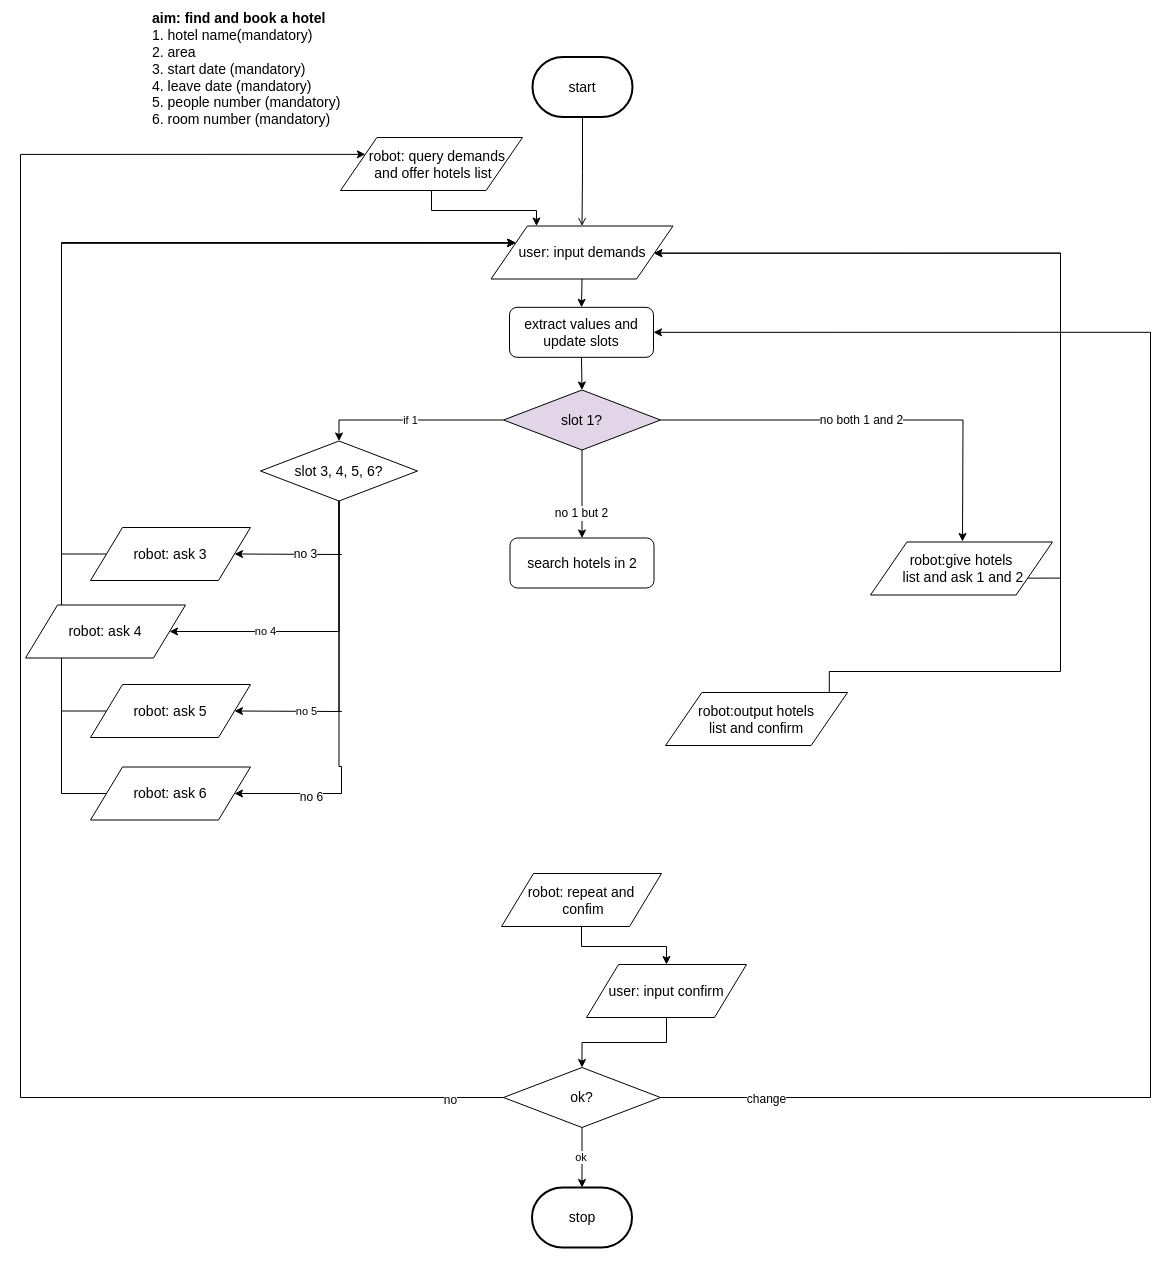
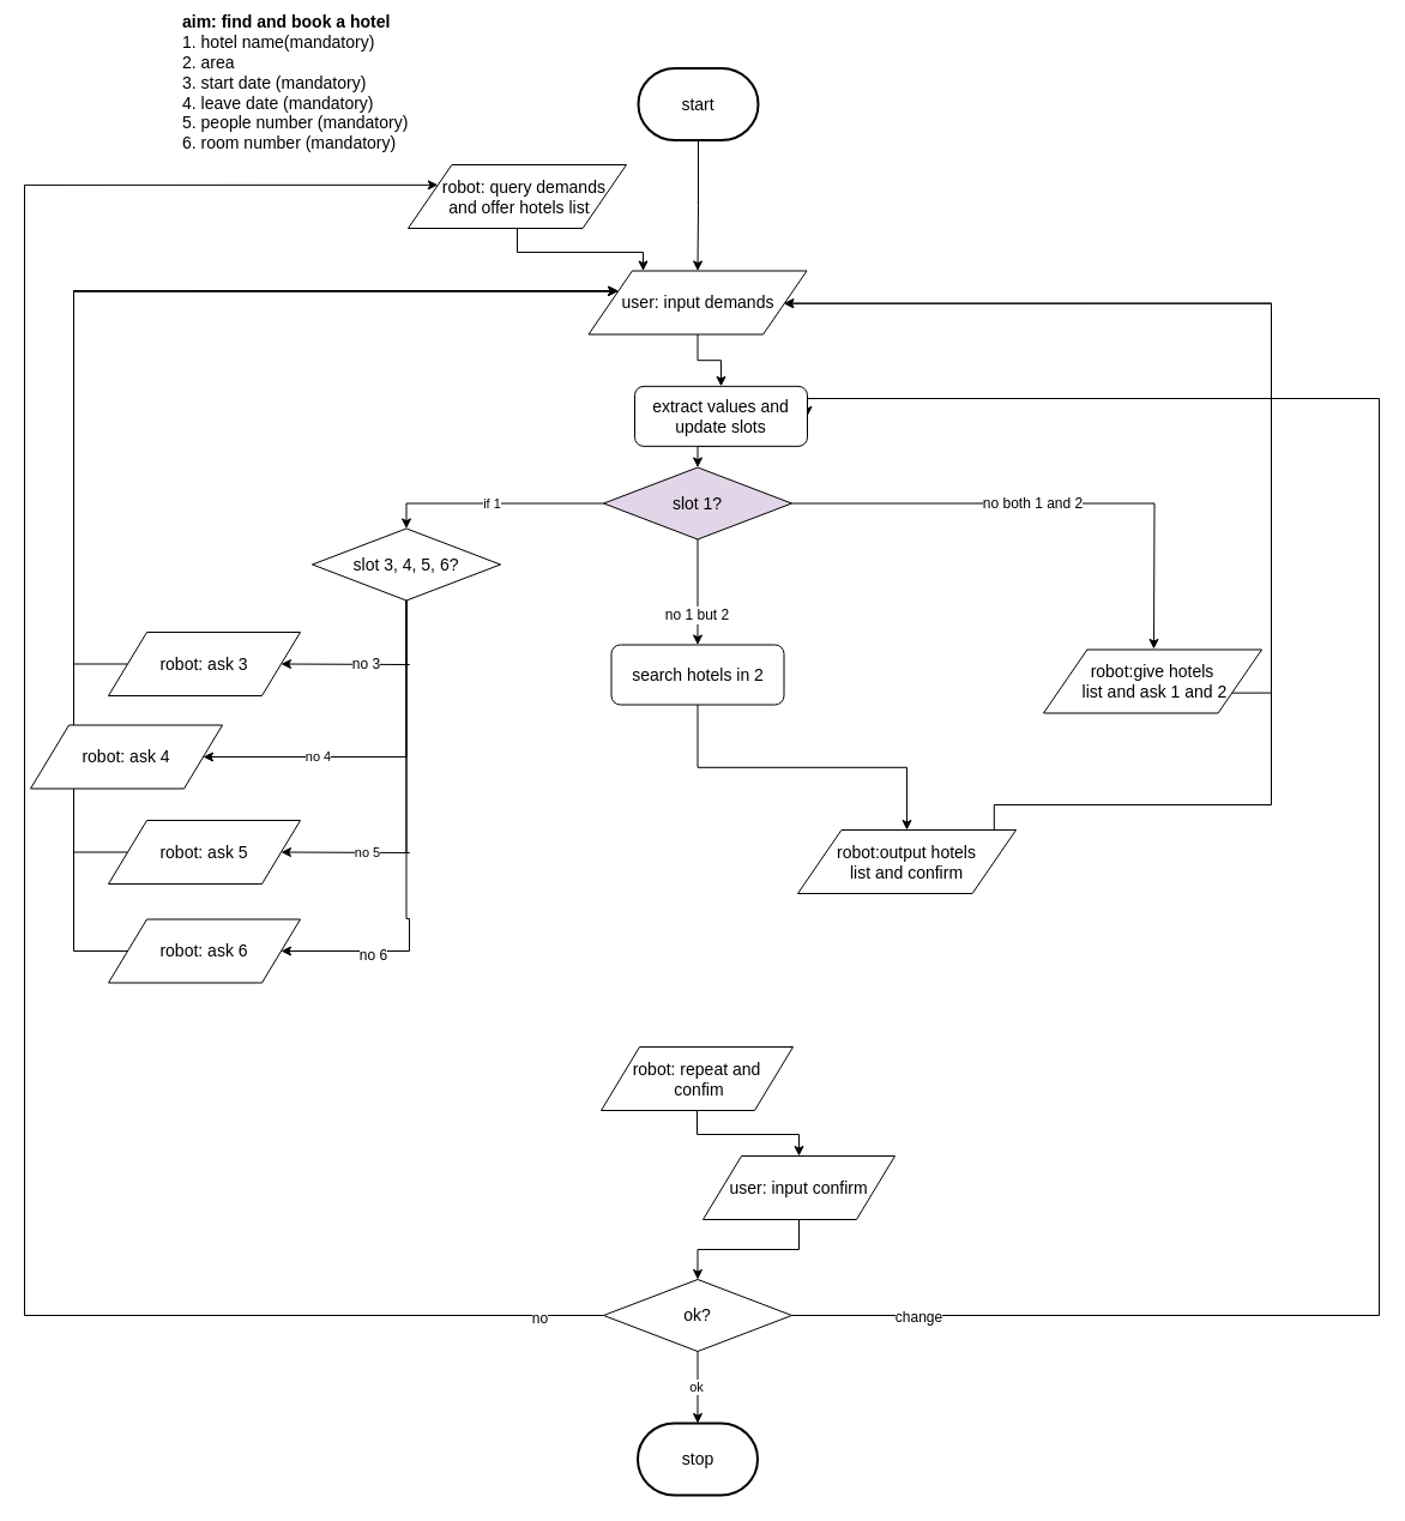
  <mxCell id="0" />
  <mxCell id="1" parent="0" />
- <mxCell id="2" style="edgeStyle=orthogonalEdgeStyle;rounded=0;orthogonalLoop=1;jettySize=auto;html=1;exitX=0.5;exitY=1;exitDx=0;exitDy=0;exitPerimeter=0;endArrow=open;" parent="1" source="30" target="32" edge="1"><mxGeometry relative="1" as="geometry"><mxPoint x="583" y="102" as="sourcePoint" /><mxPoint x="583" y="135" as="targetPoint" /></mxGeometry></mxCell>
+ <mxCell id="2" style="edgeStyle=orthogonalEdgeStyle;rounded=0;orthogonalLoop=1;jettySize=auto;html=1;exitX=0.5;exitY=1;exitDx=0;exitDy=0;exitPerimeter=0;" parent="1" source="30" target="32" edge="1"><mxGeometry relative="1" as="geometry"><mxPoint x="583" y="102" as="sourcePoint" /><mxPoint x="583" y="135" as="targetPoint" /></mxGeometry></mxCell>
  <mxCell id="3" value="&lt;font style=&quot;font-size: 14px&quot;&gt;&lt;b&gt;aim: find and book a hotel&lt;/b&gt;&lt;br&gt;1. hotel name(mandatory)&lt;br&gt;2. area&lt;br&gt;3. start date (mandatory)&lt;br&gt;4. leave date (mandatory)&lt;br&gt;5. people number (mandatory)&lt;br&gt;6. room number (mandatory)&lt;br&gt;&lt;br&gt;&lt;/font&gt;" style="text;html=1;strokeColor=none;fillColor=none;align=left;verticalAlign=middle;whiteSpace=wrap;rounded=0;" parent="1" vertex="1"><mxGeometry x="150" y="20" width="220" height="113" as="geometry" /></mxCell>
  <mxCell id="4" style="edgeStyle=orthogonalEdgeStyle;rounded=0;orthogonalLoop=1;jettySize=auto;html=1;exitX=0.5;exitY=1;exitDx=0;exitDy=0;entryX=0.5;entryY=0;entryDx=0;entryDy=0;" parent="1" source="13" target="16" edge="1"><mxGeometry relative="1" as="geometry" /></mxCell>
  <mxCell id="5" value="no 1 but 2" style="text;html=1;resizable=0;points=[];align=center;verticalAlign=middle;labelBackgroundColor=#ffffff;" parent="4" vertex="1" connectable="0"><mxGeometry x="0.425" y="-1" relative="1" as="geometry"><mxPoint as="offset" /></mxGeometry></mxCell>
  <mxCell id="6" style="edgeStyle=orthogonalEdgeStyle;rounded=0;orthogonalLoop=1;jettySize=auto;html=1;exitX=1;exitY=0.5;exitDx=0;exitDy=0;" parent="1" source="13" edge="1"><mxGeometry relative="1" as="geometry"><mxPoint x="962" y="541" as="targetPoint" /></mxGeometry></mxCell>
  <mxCell id="7" value="no both 1 and 2" style="text;html=1;resizable=0;points=[];align=center;verticalAlign=middle;labelBackgroundColor=#ffffff;" parent="6" vertex="1" connectable="0"><mxGeometry x="-0.07" y="5" relative="1" as="geometry"><mxPoint x="3" y="4.5" as="offset" /></mxGeometry></mxCell>
  <mxCell id="8" style="edgeStyle=orthogonalEdgeStyle;rounded=0;orthogonalLoop=1;jettySize=auto;html=1;exitX=0.5;exitY=1;exitDx=0;exitDy=0;entryX=1;entryY=0.5;entryDx=0;entryDy=0;" edge="1" parent="1" source="48" target="36"><mxGeometry relative="1" as="geometry"><mxPoint x="300" y="477" as="targetPoint" /><Array as="points"><mxPoint x="338" y="554" /><mxPoint x="341" y="554" /></Array></mxGeometry></mxCell>
  <mxCell id="9" value="no 3" style="text;html=1;resizable=0;points=[];align=center;verticalAlign=middle;labelBackgroundColor=#ffffff;" vertex="1" connectable="0" parent="8"><mxGeometry x="-0.004" y="-2" relative="1" as="geometry"><mxPoint x="-11.5" y="1.5" as="offset" /></mxGeometry></mxCell>
  <mxCell id="10" style="edgeStyle=orthogonalEdgeStyle;rounded=0;orthogonalLoop=1;jettySize=auto;html=1;exitX=0.5;exitY=1;exitDx=0;exitDy=0;entryX=1;entryY=0.5;entryDx=0;entryDy=0;" edge="1" parent="1" source="48" target="40"><mxGeometry relative="1" as="geometry"><Array as="points"><mxPoint x="341" y="766" /></Array></mxGeometry></mxCell>
  <mxCell id="11" value="no 6" style="text;html=1;resizable=0;points=[];align=center;verticalAlign=middle;labelBackgroundColor=#ffffff;" vertex="1" connectable="0" parent="10"><mxGeometry x="0.453" y="2" relative="1" as="geometry"><mxPoint x="-32.5" y="6" as="offset" /></mxGeometry></mxCell>
  <mxCell id="12" value="if 1" style="edgeStyle=orthogonalEdgeStyle;rounded=0;orthogonalLoop=1;jettySize=auto;html=1;exitX=0;exitY=0.5;exitDx=0;exitDy=0;entryX=0.5;entryY=0;entryDx=0;entryDy=0;" edge="1" parent="1" source="13" target="48"><mxGeometry relative="1" as="geometry" /></mxCell>
  <mxCell id="13" value="&lt;font style=&quot;font-size: 14px&quot;&gt;slot 1?&lt;br&gt;&lt;/font&gt;" style="rhombus;whiteSpace=wrap;html=1;fillColor=#e1d5e7;" parent="1" vertex="1"><mxGeometry x="503" y="389.5" width="157" height="60" as="geometry" /></mxCell>
  <mxCell id="14" style="edgeStyle=orthogonalEdgeStyle;rounded=0;orthogonalLoop=1;jettySize=auto;html=1;exitX=1;exitY=0.75;exitDx=0;exitDy=0;entryX=0.894;entryY=0.512;entryDx=0;entryDy=0;entryPerimeter=0;" parent="1" source="33" edge="1" target="32"><mxGeometry relative="1" as="geometry"><Array as="points"><mxPoint x="1060" y="578" /><mxPoint x="1060" y="253" /></Array><mxPoint x="1030" y="499" as="sourcePoint" /><mxPoint x="650" y="253" as="targetPoint" /></mxGeometry></mxCell>
+ <mxCell id="15" style="edgeStyle=orthogonalEdgeStyle;rounded=0;orthogonalLoop=1;jettySize=auto;html=1;exitX=0.5;exitY=1;exitDx=0;exitDy=0;entryX=0.5;entryY=0;entryDx=0;entryDy=0;" parent="1" source="16" target="34" edge="1"><mxGeometry relative="1" as="geometry"><mxPoint x="702" y="647" as="targetPoint" /></mxGeometry></mxCell>
  <mxCell id="16" value="&lt;span style=&quot;font-size: 14px&quot;&gt;search hotels in 2&lt;/span&gt;" style="rounded=1;whiteSpace=wrap;html=1;" parent="1" vertex="1"><mxGeometry x="509.5" y="537.5" width="144" height="50" as="geometry" /></mxCell>
  <mxCell id="17" style="edgeStyle=orthogonalEdgeStyle;rounded=0;orthogonalLoop=1;jettySize=auto;html=1;exitX=1;exitY=0.5;exitDx=0;exitDy=0;entryX=0.895;entryY=0.513;entryDx=0;entryDy=0;entryPerimeter=0;" parent="1" source="34" target="32" edge="1"><mxGeometry relative="1" as="geometry"><Array as="points"><mxPoint x="1060" y="671" /><mxPoint x="1060" y="253" /></Array><mxPoint x="774" y="672" as="sourcePoint" /><mxPoint x="660" y="252" as="targetPoint" /></mxGeometry></mxCell>
  <mxCell id="18" value="no 4" style="edgeStyle=orthogonalEdgeStyle;rounded=0;orthogonalLoop=1;jettySize=auto;html=1;exitX=0.5;exitY=1;exitDx=0;exitDy=0;entryX=1;entryY=0.5;entryDx=0;entryDy=0;" parent="1" source="48" target="38" edge="1"><mxGeometry x="0.153" y="-31" relative="1" as="geometry"><mxPoint x="242.143" y="629.286" as="targetPoint" /><mxPoint x="294.647" y="629.765" as="sourcePoint" /><Array as="points"><mxPoint x="339" y="631" /></Array><mxPoint x="-31" y="31" as="offset" /></mxGeometry></mxCell>
  <mxCell id="19" style="edgeStyle=orthogonalEdgeStyle;rounded=0;orthogonalLoop=1;jettySize=auto;html=1;exitX=0;exitY=0.5;exitDx=0;exitDy=0;entryX=0;entryY=0.25;entryDx=0;entryDy=0;" parent="1" source="39" target="32" edge="1"><mxGeometry relative="1" as="geometry"><Array as="points"><mxPoint x="61" y="711" /><mxPoint x="61" y="242" /></Array><mxPoint x="98.143" y="759.286" as="sourcePoint" /><mxPoint x="510" y="320" as="targetPoint" /></mxGeometry></mxCell>
  <mxCell id="20" value="no 5" style="edgeStyle=orthogonalEdgeStyle;rounded=0;orthogonalLoop=1;jettySize=auto;html=1;exitX=0.5;exitY=1;exitDx=0;exitDy=0;entryX=1;entryY=0.5;entryDx=0;entryDy=0;" parent="1" source="48" target="39" edge="1"><mxGeometry x="0.355" y="-31" relative="1" as="geometry"><mxPoint x="242.143" y="769.286" as="targetPoint" /><mxPoint x="294.647" y="769.765" as="sourcePoint" /><Array as="points"><mxPoint x="339" y="711" /><mxPoint x="341" y="711" /></Array><mxPoint x="-31" y="31" as="offset" /></mxGeometry></mxCell>
  <mxCell id="21" style="edgeStyle=orthogonalEdgeStyle;rounded=0;orthogonalLoop=1;jettySize=auto;html=1;exitX=0;exitY=0.5;exitDx=0;exitDy=0;entryX=0;entryY=0.25;entryDx=0;entryDy=0;" parent="1" source="40" target="32" edge="1"><mxGeometry relative="1" as="geometry"><Array as="points"><mxPoint x="61" y="793" /><mxPoint x="61" y="242" /></Array><mxPoint x="98.143" y="899.286" as="sourcePoint" /><mxPoint x="510" y="320" as="targetPoint" /></mxGeometry></mxCell>
  <mxCell id="22" value="ok&amp;nbsp;" style="edgeStyle=orthogonalEdgeStyle;rounded=0;orthogonalLoop=1;jettySize=auto;html=1;exitX=0.5;exitY=1;exitDx=0;exitDy=0;" parent="1" source="27" target="45" edge="1"><mxGeometry relative="1" as="geometry"><Array as="points" /><mxPoint x="580.429" y="1177" as="targetPoint" /></mxGeometry></mxCell>
  <mxCell id="23" style="edgeStyle=orthogonalEdgeStyle;rounded=0;orthogonalLoop=1;jettySize=auto;html=1;exitX=1;exitY=0.5;exitDx=0;exitDy=0;entryX=1;entryY=0.5;entryDx=0;entryDy=0;" parent="1" source="27" target="47" edge="1"><mxGeometry relative="1" as="geometry"><Array as="points"><mxPoint x="1150" y="1097" /><mxPoint x="1150" y="332" /></Array></mxGeometry></mxCell>
  <mxCell id="24" value="change" style="text;html=1;resizable=0;points=[];align=center;verticalAlign=middle;labelBackgroundColor=#ffffff;" parent="23" vertex="1" connectable="0"><mxGeometry x="-0.88" y="-1" relative="1" as="geometry"><mxPoint as="offset" /></mxGeometry></mxCell>
  <mxCell id="25" style="edgeStyle=orthogonalEdgeStyle;rounded=0;orthogonalLoop=1;jettySize=auto;html=1;exitX=0;exitY=0.5;exitDx=0;exitDy=0;entryX=0;entryY=0.25;entryDx=0;entryDy=0;" parent="1" source="27" target="29" edge="1"><mxGeometry relative="1" as="geometry"><Array as="points"><mxPoint x="20" y="1097" /><mxPoint x="20" y="154" /></Array></mxGeometry></mxCell>
  <mxCell id="26" value="no" style="text;html=1;resizable=0;points=[];align=center;verticalAlign=middle;labelBackgroundColor=#ffffff;" parent="25" vertex="1" connectable="0"><mxGeometry x="-0.939" y="2" relative="1" as="geometry"><mxPoint as="offset" /></mxGeometry></mxCell>
  <mxCell id="27" value="&lt;font style=&quot;font-size: 14px&quot;&gt;ok?&lt;br&gt;&lt;/font&gt;" style="rhombus;whiteSpace=wrap;html=1;" parent="1" vertex="1"><mxGeometry x="503" y="1067" width="157" height="60" as="geometry" /></mxCell>
  <mxCell id="28" style="edgeStyle=orthogonalEdgeStyle;rounded=0;orthogonalLoop=1;jettySize=auto;html=1;exitX=0.5;exitY=1;exitDx=0;exitDy=0;entryX=0.25;entryY=0;entryDx=0;entryDy=0;" parent="1" source="29" target="32" edge="1"><mxGeometry relative="1" as="geometry" /></mxCell>
  <mxCell id="29" value="&lt;font style=&quot;font-size: 14px&quot;&gt;&amp;nbsp; &amp;nbsp;robot:&amp;nbsp;&lt;/font&gt;&lt;span style=&quot;font-size: 14px&quot;&gt;query demands&lt;br&gt;&amp;nbsp;and offer hotels list&lt;/span&gt;" style="shape=parallelogram;perimeter=parallelogramPerimeter;whiteSpace=wrap;html=1;" parent="1" vertex="1"><mxGeometry x="340" y="137" width="182" height="53" as="geometry" /></mxCell>
  <mxCell id="30" value="&lt;span style=&quot;font-size: 14px&quot;&gt;start&lt;/span&gt;" style="strokeWidth=2;html=1;shape=mxgraph.flowchart.terminator;whiteSpace=wrap;" parent="1" vertex="1"><mxGeometry x="532" y="56.519" width="100" height="60" as="geometry" /></mxCell>
  <mxCell id="31" style="edgeStyle=orthogonalEdgeStyle;rounded=0;orthogonalLoop=1;jettySize=auto;html=1;exitX=0.5;exitY=1;exitDx=0;exitDy=0;entryX=0.5;entryY=0;entryDx=0;entryDy=0;" parent="1" source="32" target="47" edge="1"><mxGeometry relative="1" as="geometry" /></mxCell>
  <mxCell id="32" value="&lt;span style=&quot;font-size: 14px&quot;&gt;user: input demands&lt;/span&gt;" style="shape=parallelogram;perimeter=parallelogramPerimeter;whiteSpace=wrap;html=1;" parent="1" vertex="1"><mxGeometry x="490.5" y="225.5" width="182" height="53" as="geometry" /></mxCell>
  <mxCell id="33" value="&lt;span style=&quot;font-size: 14px&quot;&gt;robot:give hotels&lt;br&gt;&amp;nbsp;list and ask 1 and 2&lt;/span&gt;" style="shape=parallelogram;perimeter=parallelogramPerimeter;whiteSpace=wrap;html=1;" parent="1" vertex="1"><mxGeometry x="870" y="541.5" width="182" height="53" as="geometry" /></mxCell>
  <mxCell id="34" value="&lt;span style=&quot;font-size: 14px&quot;&gt;robot:output hotels &lt;br&gt;list and confirm&lt;/span&gt;" style="shape=parallelogram;perimeter=parallelogramPerimeter;whiteSpace=wrap;html=1;" parent="1" vertex="1"><mxGeometry x="665" y="692" width="182" height="53" as="geometry" /></mxCell>
  <mxCell id="35" style="edgeStyle=orthogonalEdgeStyle;rounded=0;orthogonalLoop=1;jettySize=auto;html=1;exitX=0;exitY=0.5;exitDx=0;exitDy=0;entryX=0;entryY=0.25;entryDx=0;entryDy=0;" parent="1" source="36" target="32" edge="1"><mxGeometry relative="1" as="geometry"><Array as="points"><mxPoint x="61" y="553" /><mxPoint x="61" y="242" /></Array></mxGeometry></mxCell>
  <mxCell id="36" value="&lt;span style=&quot;font-size: 14px&quot;&gt;robot: ask 3&lt;/span&gt;" style="shape=parallelogram;perimeter=parallelogramPerimeter;whiteSpace=wrap;html=1;" parent="1" vertex="1"><mxGeometry x="90" y="527" width="160" height="53" as="geometry" /></mxCell>
  <mxCell id="37" style="edgeStyle=orthogonalEdgeStyle;rounded=0;orthogonalLoop=1;jettySize=auto;html=1;exitX=0;exitY=0.5;exitDx=0;exitDy=0;entryX=0;entryY=0.25;entryDx=0;entryDy=0;" parent="1" source="38" target="32" edge="1"><mxGeometry relative="1" as="geometry"><Array as="points"><mxPoint x="61" y="631" /><mxPoint x="61" y="242" /></Array></mxGeometry></mxCell>
  <mxCell id="38" value="&lt;span style=&quot;font-size: 14px&quot;&gt;robot: ask 4&lt;/span&gt;" style="shape=parallelogram;perimeter=parallelogramPerimeter;whiteSpace=wrap;html=1;" parent="1" vertex="1"><mxGeometry x="25" y="604.5" width="160" height="53" as="geometry" /></mxCell>
  <mxCell id="39" value="&lt;span style=&quot;font-size: 14px&quot;&gt;robot: ask 5&lt;/span&gt;" style="shape=parallelogram;perimeter=parallelogramPerimeter;whiteSpace=wrap;html=1;" parent="1" vertex="1"><mxGeometry x="90" y="684" width="160" height="53" as="geometry" /></mxCell>
  <mxCell id="40" value="&lt;span style=&quot;font-size: 14px&quot;&gt;robot: ask 6&lt;/span&gt;" style="shape=parallelogram;perimeter=parallelogramPerimeter;whiteSpace=wrap;html=1;" parent="1" vertex="1"><mxGeometry x="90" y="766.5" width="160" height="53" as="geometry" /></mxCell>
  <mxCell id="41" value="" style="edgeStyle=orthogonalEdgeStyle;rounded=0;orthogonalLoop=1;jettySize=auto;html=1;" parent="1" source="42" target="44" edge="1"><mxGeometry relative="1" as="geometry" /></mxCell>
  <mxCell id="42" value="&lt;span style=&quot;font-size: 14px&quot;&gt;robot: repeat and&lt;br&gt;&amp;nbsp;confim&lt;/span&gt;" style="shape=parallelogram;perimeter=parallelogramPerimeter;whiteSpace=wrap;html=1;" parent="1" vertex="1"><mxGeometry x="501" y="873" width="160" height="53" as="geometry" /></mxCell>
  <mxCell id="43" value="" style="edgeStyle=orthogonalEdgeStyle;rounded=0;orthogonalLoop=1;jettySize=auto;html=1;" parent="1" source="44" target="27" edge="1"><mxGeometry relative="1" as="geometry" /></mxCell>
  <mxCell id="44" value="&lt;span style=&quot;font-size: 14px&quot;&gt;user: input confirm&lt;/span&gt;" style="shape=parallelogram;perimeter=parallelogramPerimeter;whiteSpace=wrap;html=1;" parent="1" vertex="1"><mxGeometry x="586" y="964" width="160" height="53" as="geometry" /></mxCell>
  <mxCell id="45" value="&lt;font style=&quot;font-size: 14px&quot;&gt;stop&lt;/font&gt;" style="strokeWidth=2;html=1;shape=mxgraph.flowchart.terminator;whiteSpace=wrap;" parent="1" vertex="1"><mxGeometry x="531.5" y="1187" width="100" height="60" as="geometry" /></mxCell>
  <mxCell id="46" style="edgeStyle=orthogonalEdgeStyle;rounded=0;orthogonalLoop=1;jettySize=auto;html=1;exitX=0.5;exitY=1;exitDx=0;exitDy=0;entryX=0.5;entryY=0;entryDx=0;entryDy=0;" parent="1" source="47" target="13" edge="1"><mxGeometry relative="1" as="geometry" /></mxCell>
- <mxCell id="47" value="&lt;font style=&quot;font-size: 14px&quot;&gt;extract values and update slots&lt;/font&gt;" style="rounded=1;whiteSpace=wrap;html=1;" parent="1" vertex="1"><mxGeometry x="509" y="306.843" width="144" height="50" as="geometry" /></mxCell>
+ <mxCell id="47" value="&lt;font style=&quot;font-size: 14px&quot;&gt;extract values and update slots&lt;/font&gt;" style="rounded=1;whiteSpace=wrap;html=1;" parent="1" vertex="1"><mxGeometry x="529" y="321.843" width="144" height="50" as="geometry" /></mxCell>
  <mxCell id="48" value="&lt;font style=&quot;font-size: 14px&quot;&gt;slot 3, 4, 5, 6?&lt;br&gt;&lt;/font&gt;" style="rhombus;whiteSpace=wrap;html=1;" vertex="1" parent="1"><mxGeometry x="260" y="440.5" width="157" height="60" as="geometry" /></mxCell>
